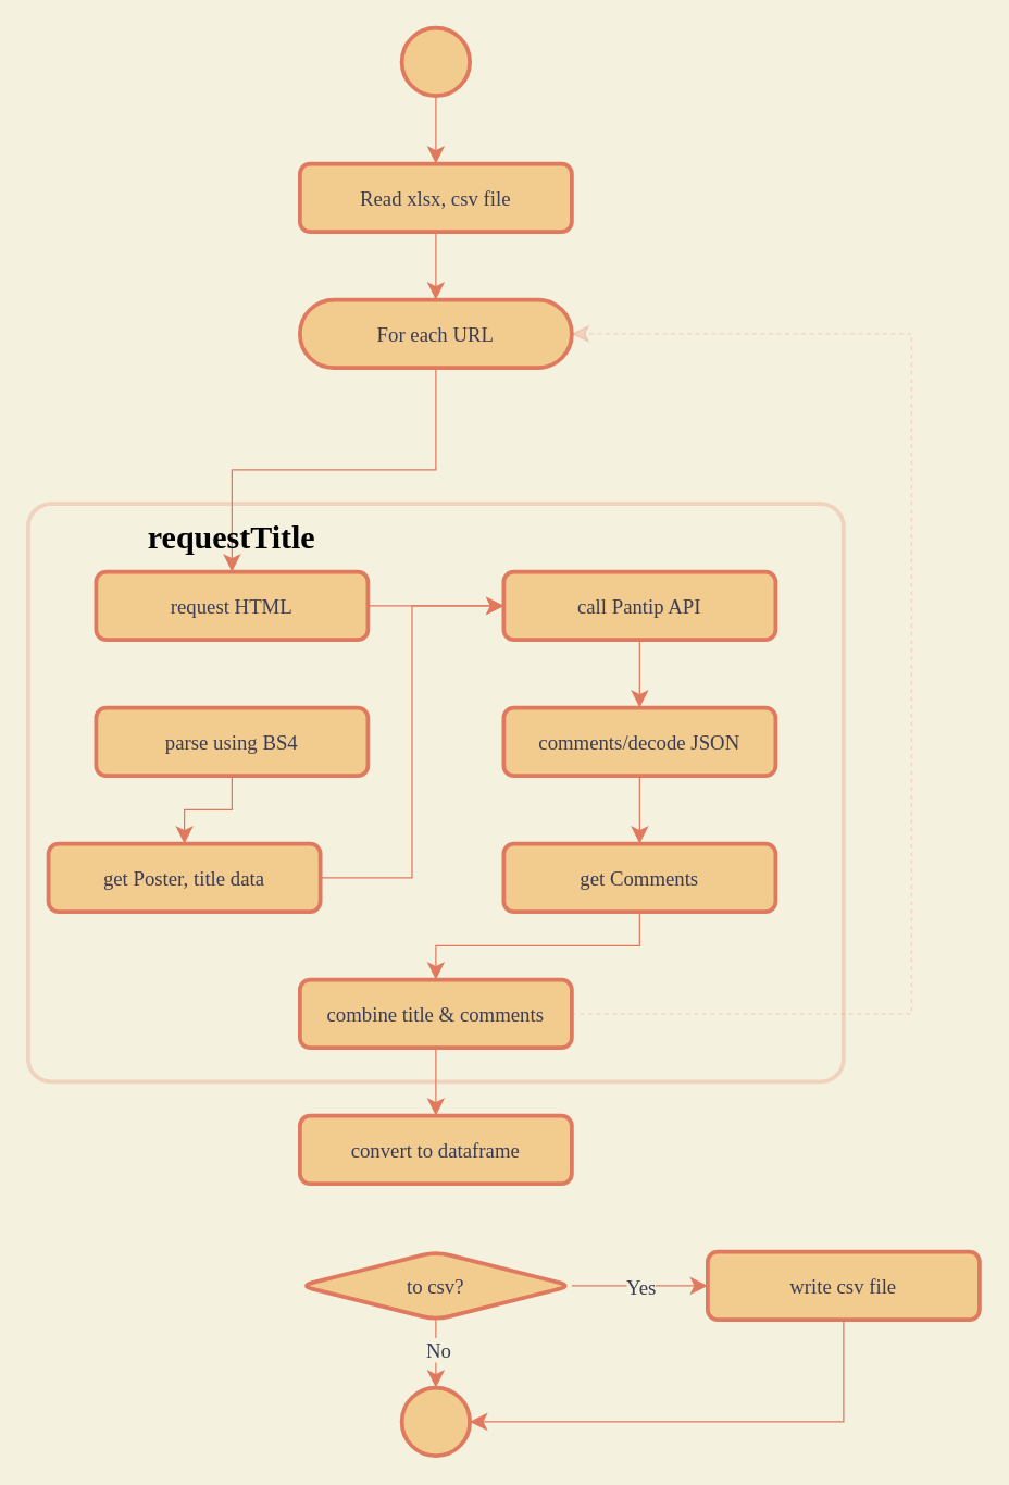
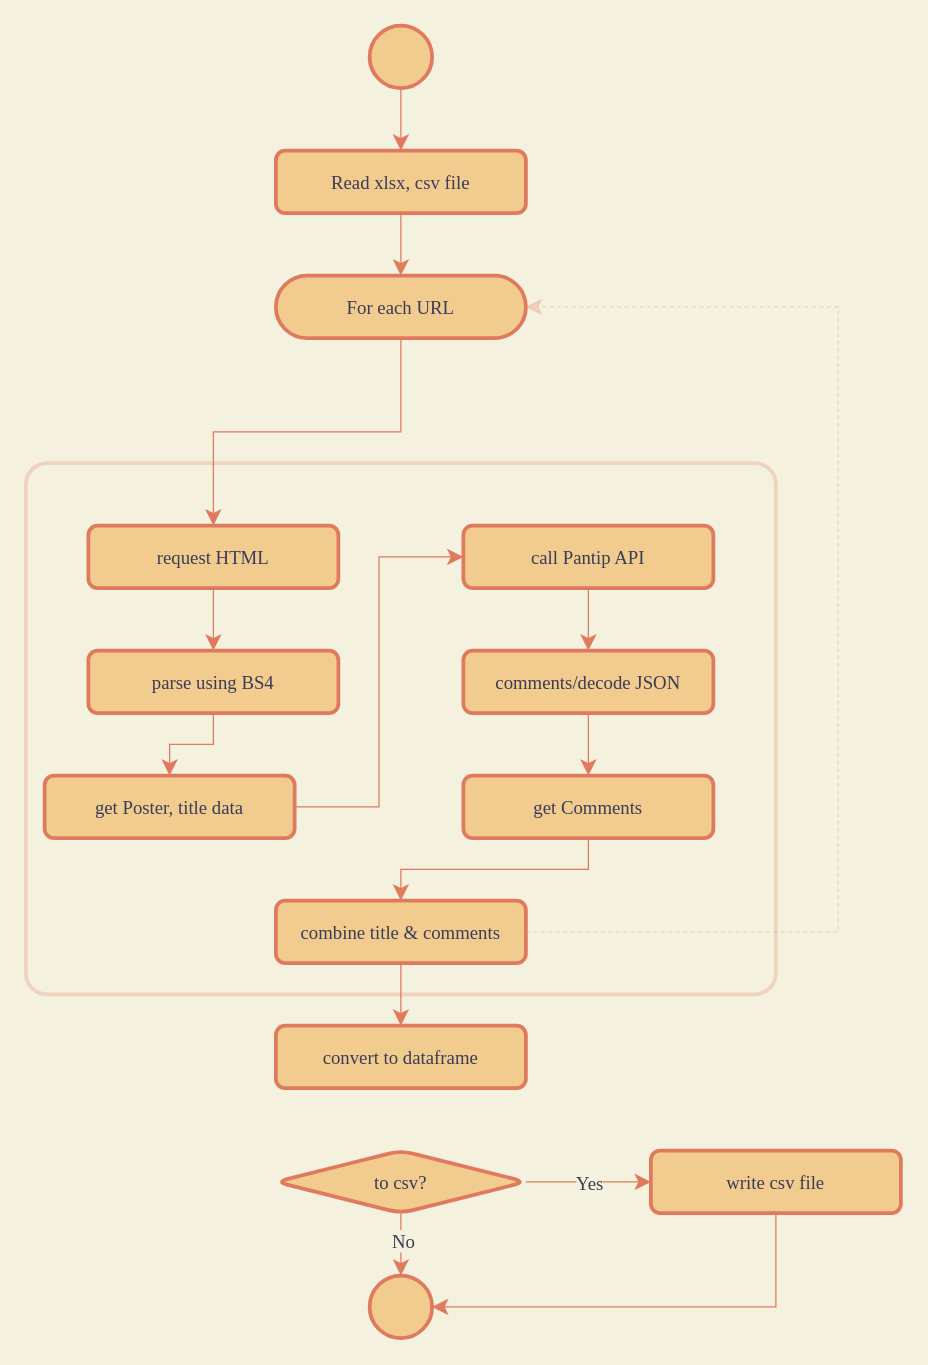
  <mxCell id="0" />
  <mxCell id="1" parent="0" />
  <mxCell id="2" value="" style="rounded=1;whiteSpace=wrap;html=1;fontFamily=DM sans;fontSize=15;fontColor=#393C56;align=center;fillColor=none;arcSize=4;strokeWidth=3;opacity=25;strokeColor=#E07A5F;" parent="1" vertex="1"><mxGeometry x="20" y="370" width="600" height="425" as="geometry" /></mxCell>
  <mxCell id="3" style="edgeStyle=orthogonalEdgeStyle;rounded=0;orthogonalLoop=1;jettySize=auto;html=1;entryX=0.5;entryY=0;entryDx=0;entryDy=0;endSize=10;startSize=10;labelBackgroundColor=#F4F1DE;strokeColor=#E07A5F;fontColor=#393C56;" parent="1" source="4" target="6" edge="1"><mxGeometry relative="1" as="geometry" /></mxCell>
  <mxCell id="4" value="" style="ellipse;whiteSpace=wrap;html=1;aspect=fixed;fillColor=#F2CC8F;strokeColor=#E07A5F;strokeWidth=3;fontColor=#393C56;" parent="1" vertex="1"><mxGeometry x="295" y="20" width="50" height="50" as="geometry" /></mxCell>
  <mxCell id="5" value="" style="edgeStyle=orthogonalEdgeStyle;rounded=0;orthogonalLoop=1;jettySize=auto;html=1;startSize=10;endSize=10;fontFamily=DM sans;labelBackgroundColor=#F4F1DE;strokeColor=#E07A5F;fontColor=#393C56;" parent="1" source="6" target="10" edge="1"><mxGeometry relative="1" as="geometry" /></mxCell>
  <mxCell id="6" value="Read xlsx, csv file" style="rounded=1;whiteSpace=wrap;html=1;fontSize=15;fontFamily=DM sans;fillColor=#F2CC8F;strokeColor=#E07A5F;strokeWidth=3;fontColor=#393C56;" parent="1" vertex="1"><mxGeometry x="220" y="120" width="200" height="50" as="geometry" /></mxCell>
- <mxCell id="7" value="" style="edgeStyle=orthogonalEdgeStyle;rounded=0;orthogonalLoop=1;jettySize=auto;html=1;fontFamily=DM sans;fontSize=24;fontColor=#393C56;startSize=10;endSize=10;labelBackgroundColor=#F4F1DE;strokeColor=#E07A5F;" parent="1" source="8" target="12" edge="1"><mxGeometry relative="1" as="geometry" /></mxCell>
+ <mxCell id="7" value="" style="edgeStyle=orthogonalEdgeStyle;rounded=0;orthogonalLoop=1;jettySize=auto;html=1;fontFamily=DM sans;fontSize=24;fontColor=#393C56;startSize=10;endSize=10;labelBackgroundColor=#F4F1DE;strokeColor=#E07A5F;" parent="1" source="8" target="15" edge="1"><mxGeometry relative="1" as="geometry" /></mxCell>
  <mxCell id="8" value="request HTML" style="rounded=1;whiteSpace=wrap;html=1;fontSize=15;fontFamily=DM sans;fillColor=#F2CC8F;strokeColor=#E07A5F;strokeWidth=3;fontColor=#393C56;" parent="1" vertex="1"><mxGeometry x="70" y="420" width="200" height="50" as="geometry" /></mxCell>
  <mxCell id="9" value="" style="rounded=0;orthogonalLoop=1;jettySize=auto;html=1;startSize=10;endSize=10;edgeStyle=orthogonalEdgeStyle;fontFamily=DM sans;entryX=0.5;entryY=0;entryDx=0;entryDy=0;labelBackgroundColor=#F4F1DE;strokeColor=#E07A5F;fontColor=#393C56;" parent="1" source="10" target="8" edge="1"><mxGeometry relative="1" as="geometry"><Array as="points"><mxPoint x="320" y="345" /><mxPoint x="170" y="345" /></Array></mxGeometry></mxCell>
  <mxCell id="10" value="For each URL" style="rounded=1;whiteSpace=wrap;html=1;fontSize=15;arcSize=50;fontFamily=DM sans;fillColor=#F2CC8F;strokeColor=#E07A5F;strokeWidth=3;fontColor=#393C56;" parent="1" vertex="1"><mxGeometry x="220" y="220" width="200" height="50" as="geometry" /></mxCell>
  <mxCell id="11" value="" style="edgeStyle=orthogonalEdgeStyle;rounded=0;orthogonalLoop=1;jettySize=auto;html=1;fontFamily=DM sans;fontSize=24;fontColor=#393C56;startSize=10;endSize=10;labelBackgroundColor=#F4F1DE;strokeColor=#E07A5F;" parent="1" source="12" target="19" edge="1"><mxGeometry relative="1" as="geometry" /></mxCell>
  <mxCell id="12" value="call Pantip API" style="rounded=1;whiteSpace=wrap;html=1;fontSize=15;fontFamily=DM sans;fillColor=#F2CC8F;strokeColor=#E07A5F;strokeWidth=3;fontColor=#393C56;" parent="1" vertex="1"><mxGeometry x="370" y="420" width="200" height="50" as="geometry" /></mxCell>
- <mxCell id="13" value="&lt;span style=&quot;font-size: 24px; font-style: normal; letter-spacing: normal; text-indent: 0px; text-transform: none; word-spacing: 0px; display: inline; float: none;&quot;&gt;requestTitle&lt;/span&gt;" style="text;whiteSpace=wrap;html=1;fontSize=24;verticalAlign=middle;fontStyle=1;fontFamily=DM sans;align=center;labelBackgroundColor=none;fontColor=#000000;" parent="1" vertex="1"><mxGeometry x="70" y="370" width="200" height="50" as="geometry" /></mxCell>
  <mxCell id="14" value="" style="edgeStyle=orthogonalEdgeStyle;rounded=0;orthogonalLoop=1;jettySize=auto;html=1;fontFamily=DM sans;fontSize=24;fontColor=#393C56;startSize=10;endSize=10;labelBackgroundColor=#F4F1DE;strokeColor=#E07A5F;" parent="1" source="15" target="17" edge="1"><mxGeometry relative="1" as="geometry" /></mxCell>
  <mxCell id="15" value="parse using BS4" style="rounded=1;whiteSpace=wrap;html=1;fontSize=15;fontFamily=DM sans;fillColor=#F2CC8F;strokeColor=#E07A5F;strokeWidth=3;fontColor=#393C56;" parent="1" vertex="1"><mxGeometry x="70" y="520" width="200" height="50" as="geometry" /></mxCell>
  <mxCell id="16" style="edgeStyle=orthogonalEdgeStyle;rounded=0;orthogonalLoop=1;jettySize=auto;html=1;entryX=0;entryY=0.5;entryDx=0;entryDy=0;fontFamily=DM sans;fontSize=24;fontColor=#393C56;startSize=10;endSize=10;labelBackgroundColor=#F4F1DE;strokeColor=#E07A5F;" parent="1" source="17" target="12" edge="1"><mxGeometry relative="1" as="geometry" /></mxCell>
  <mxCell id="17" value="get Poster, title data" style="rounded=1;whiteSpace=wrap;html=1;fontSize=15;fontFamily=DM sans;fillColor=#F2CC8F;strokeColor=#E07A5F;strokeWidth=3;fontColor=#393C56;" parent="1" vertex="1"><mxGeometry x="35" y="620" width="200" height="50" as="geometry" /></mxCell>
  <mxCell id="18" value="" style="edgeStyle=orthogonalEdgeStyle;rounded=0;orthogonalLoop=1;jettySize=auto;html=1;fontFamily=DM sans;fontSize=24;fontColor=#393C56;startSize=10;endSize=10;labelBackgroundColor=#F4F1DE;strokeColor=#E07A5F;" parent="1" source="19" target="21" edge="1"><mxGeometry relative="1" as="geometry" /></mxCell>
  <mxCell id="19" value="comments/decode JSON" style="rounded=1;whiteSpace=wrap;html=1;fontSize=15;fontFamily=DM sans;fillColor=#F2CC8F;strokeColor=#E07A5F;strokeWidth=3;fontColor=#393C56;" parent="1" vertex="1"><mxGeometry x="370" y="520" width="200" height="50" as="geometry" /></mxCell>
  <mxCell id="20" value="" style="edgeStyle=orthogonalEdgeStyle;rounded=0;orthogonalLoop=1;jettySize=auto;html=1;fontFamily=DM sans;fontSize=24;fontColor=#393C56;startSize=10;endSize=10;exitX=0.5;exitY=1;exitDx=0;exitDy=0;labelBackgroundColor=#F4F1DE;strokeColor=#E07A5F;" parent="1" source="21" target="24" edge="1"><mxGeometry relative="1" as="geometry" /></mxCell>
  <mxCell id="21" value="get Comments" style="rounded=1;whiteSpace=wrap;html=1;fontSize=15;fontFamily=DM sans;fillColor=#F2CC8F;strokeColor=#E07A5F;strokeWidth=3;fontColor=#393C56;" parent="1" vertex="1"><mxGeometry x="370" y="620" width="200" height="50" as="geometry" /></mxCell>
  <mxCell id="22" value="" style="edgeStyle=orthogonalEdgeStyle;rounded=0;orthogonalLoop=1;jettySize=auto;html=1;fontFamily=DM sans;fontSize=24;fontColor=#393C56;startSize=10;endSize=10;exitX=0.5;exitY=1;exitDx=0;exitDy=0;labelBackgroundColor=#F4F1DE;strokeColor=#E07A5F;" parent="1" source="24" target="25" edge="1"><mxGeometry relative="1" as="geometry"><mxPoint x="320" y="795" as="sourcePoint" /></mxGeometry></mxCell>
  <mxCell id="23" style="edgeStyle=orthogonalEdgeStyle;rounded=0;orthogonalLoop=1;jettySize=auto;html=1;entryX=1;entryY=0.5;entryDx=0;entryDy=0;fontFamily=DM sans;fontSize=15;fontColor=#393C56;startSize=10;endSize=10;dashed=1;opacity=25;labelBackgroundColor=#F4F1DE;strokeColor=#E07A5F;" parent="1" source="24" target="10" edge="1"><mxGeometry relative="1" as="geometry"><Array as="points"><mxPoint x="670" y="745" /><mxPoint x="670" y="245" /></Array></mxGeometry></mxCell>
  <mxCell id="24" value="combine title &amp;amp; comments" style="rounded=1;whiteSpace=wrap;html=1;fontSize=15;fontFamily=DM sans;fillColor=#F2CC8F;strokeColor=#E07A5F;strokeWidth=3;fontColor=#393C56;" parent="1" vertex="1"><mxGeometry x="220" y="720" width="200" height="50" as="geometry" /></mxCell>
  <mxCell id="25" value="convert to dataframe" style="rounded=1;whiteSpace=wrap;html=1;fontSize=15;fontFamily=DM sans;fillColor=#F2CC8F;strokeColor=#E07A5F;strokeWidth=3;fontColor=#393C56;" parent="1" vertex="1"><mxGeometry x="220" y="820" width="200" height="50" as="geometry" /></mxCell>
  <mxCell id="26" value="" style="edgeStyle=orthogonalEdgeStyle;rounded=0;orthogonalLoop=1;jettySize=auto;html=1;fontFamily=DM sans;fontSize=15;fontColor=#393C56;startSize=10;endSize=10;labelBackgroundColor=#F4F1DE;strokeColor=#E07A5F;" parent="1" source="30" target="32" edge="1"><mxGeometry relative="1" as="geometry" /></mxCell>
  <mxCell id="27" value="Yes" style="edgeLabel;html=1;align=center;verticalAlign=middle;resizable=0;points=[];fontSize=15;fontFamily=DM sans;fontColor=#393C56;labelBackgroundColor=#F4F1DE;" parent="26" vertex="1" connectable="0"><mxGeometry x="-0.3" y="-1" relative="1" as="geometry"><mxPoint x="15" y="-1" as="offset" /></mxGeometry></mxCell>
  <mxCell id="28" value="" style="edgeStyle=orthogonalEdgeStyle;rounded=0;orthogonalLoop=1;jettySize=auto;html=1;fontFamily=DM sans;fontSize=15;fontColor=#393C56;startSize=10;endSize=10;labelBackgroundColor=#F4F1DE;strokeColor=#E07A5F;" parent="1" source="30" target="33" edge="1"><mxGeometry relative="1" as="geometry" /></mxCell>
  <mxCell id="29" value="No" style="edgeLabel;html=1;align=center;verticalAlign=middle;resizable=0;points=[];fontSize=15;fontFamily=DM sans;fontColor=#393C56;labelBackgroundColor=#F4F1DE;" parent="28" vertex="1" connectable="0"><mxGeometry x="-0.147" y="1" relative="1" as="geometry"><mxPoint as="offset" /></mxGeometry></mxCell>
  <mxCell id="30" value="to csv?" style="rhombus;whiteSpace=wrap;html=1;rounded=1;fontFamily=DM sans;fontSize=15;fontColor=#393C56;align=center;fillColor=#F2CC8F;strokeColor=#E07A5F;strokeWidth=3;" parent="1" vertex="1"><mxGeometry x="220" y="920" width="200" height="50" as="geometry" /></mxCell>
  <mxCell id="31" style="edgeStyle=orthogonalEdgeStyle;rounded=0;orthogonalLoop=1;jettySize=auto;html=1;entryX=1;entryY=0.5;entryDx=0;entryDy=0;fontFamily=DM sans;fontSize=15;fontColor=#393C56;startSize=10;endSize=10;labelBackgroundColor=#F4F1DE;strokeColor=#E07A5F;" parent="1" source="32" target="33" edge="1"><mxGeometry relative="1" as="geometry"><Array as="points"><mxPoint x="620" y="1045" /></Array></mxGeometry></mxCell>
  <mxCell id="32" value="write csv file" style="rounded=1;whiteSpace=wrap;html=1;fontSize=15;fontFamily=DM sans;fillColor=#F2CC8F;strokeColor=#E07A5F;strokeWidth=3;fontColor=#393C56;" parent="1" vertex="1"><mxGeometry x="520" y="920" width="200" height="50" as="geometry" /></mxCell>
  <mxCell id="33" value="" style="ellipse;whiteSpace=wrap;html=1;aspect=fixed;fillColor=#F2CC8F;strokeColor=#E07A5F;strokeWidth=3;fontColor=#393C56;" parent="1" vertex="1"><mxGeometry x="295" y="1020" width="50" height="50" as="geometry" /></mxCell>
